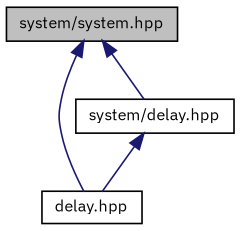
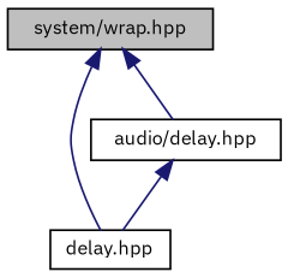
  digraph {
    fontname="IBM Plex Sans"
    node [color=black fillcolor=white fontname="IBM Plex Sans" fontsize=10 shape=record style=filled]
    edge [color=midnightblue dir=back fontname="IBM Plex Sans" fontsize=10 labelfontname=Helvetica labelfontsize=10 style=solid]
-   n1 [fillcolor=grey75 fontcolor=black height=0.2 label="system/system.hpp" width=0.4]
+   n1 [fillcolor=grey75 fontcolor=black height=0.2 label="system/wrap.hpp" width=0.4]
    n2 [height=0.2 label="delay.hpp" width=0.4]
-   n3 [height=0.2 label="system/delay.hpp" width=0.4]
+   n3 [height=0.2 label="audio/delay.hpp" width=0.4]
    n1 -> n2
    n1 -> n3
    n3 -> n2
  }
